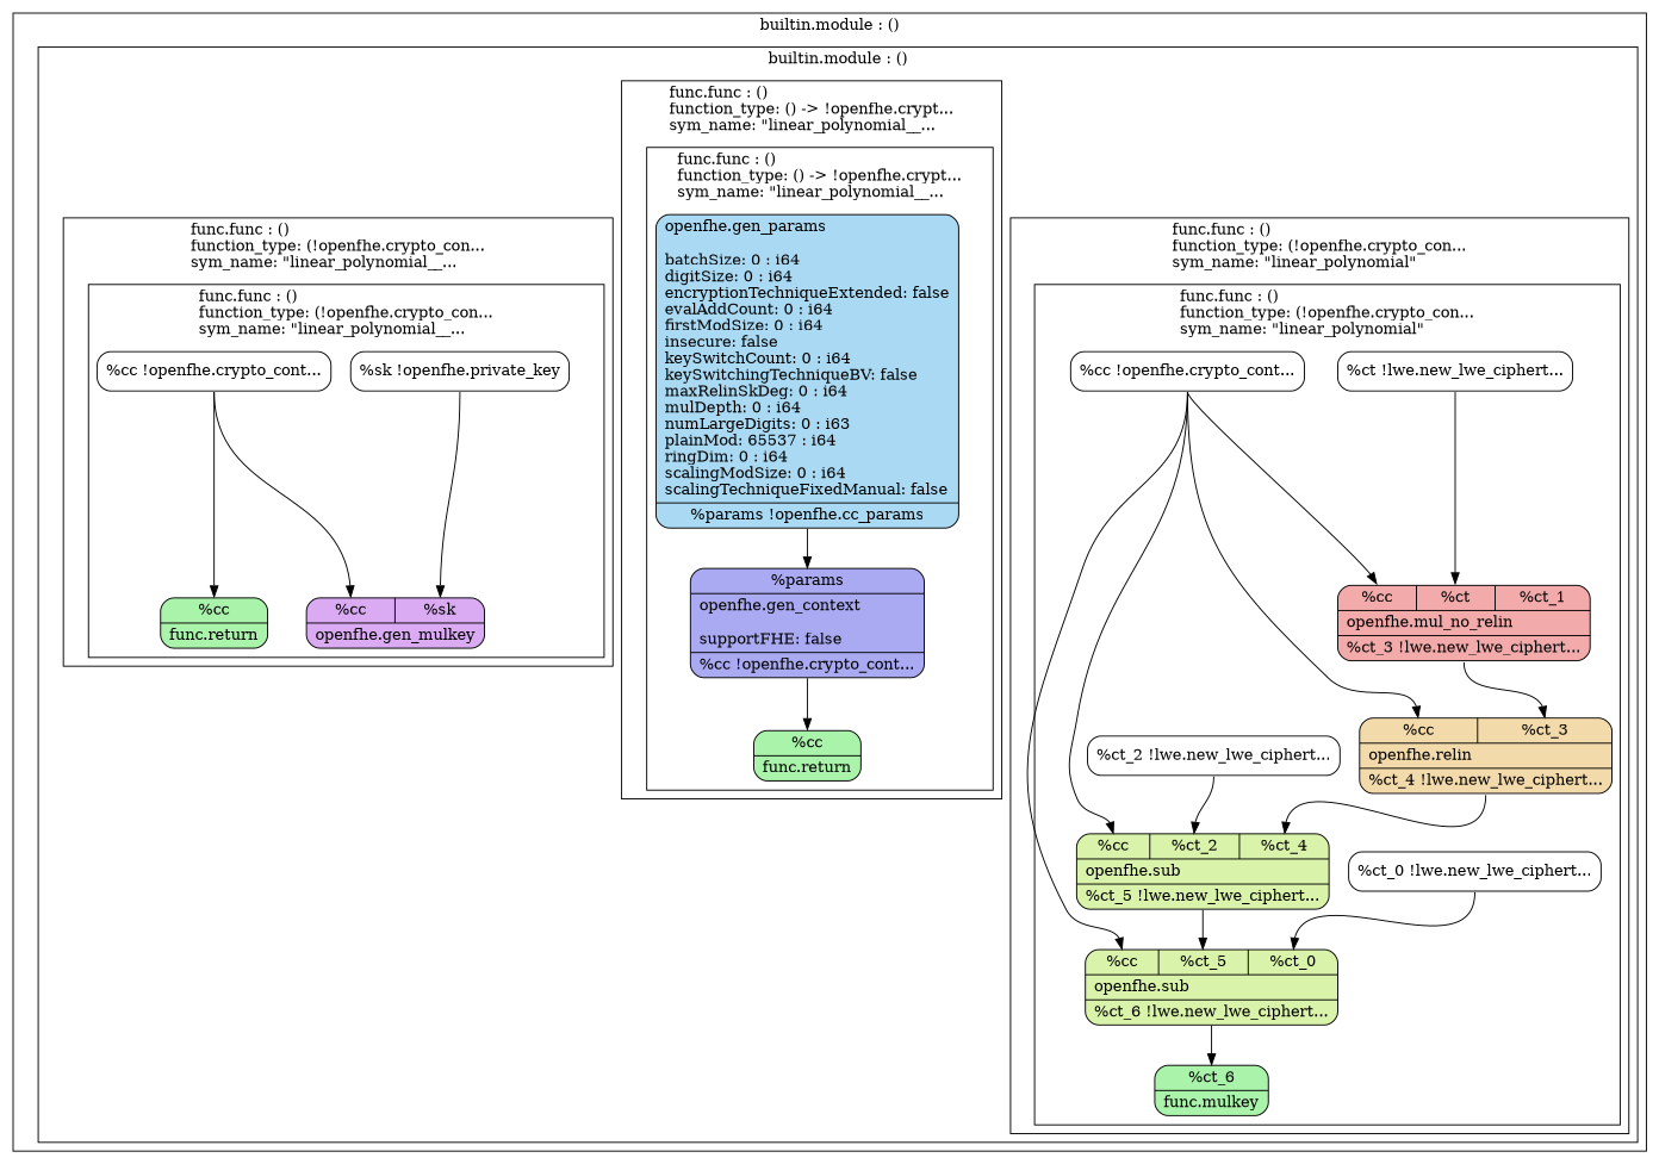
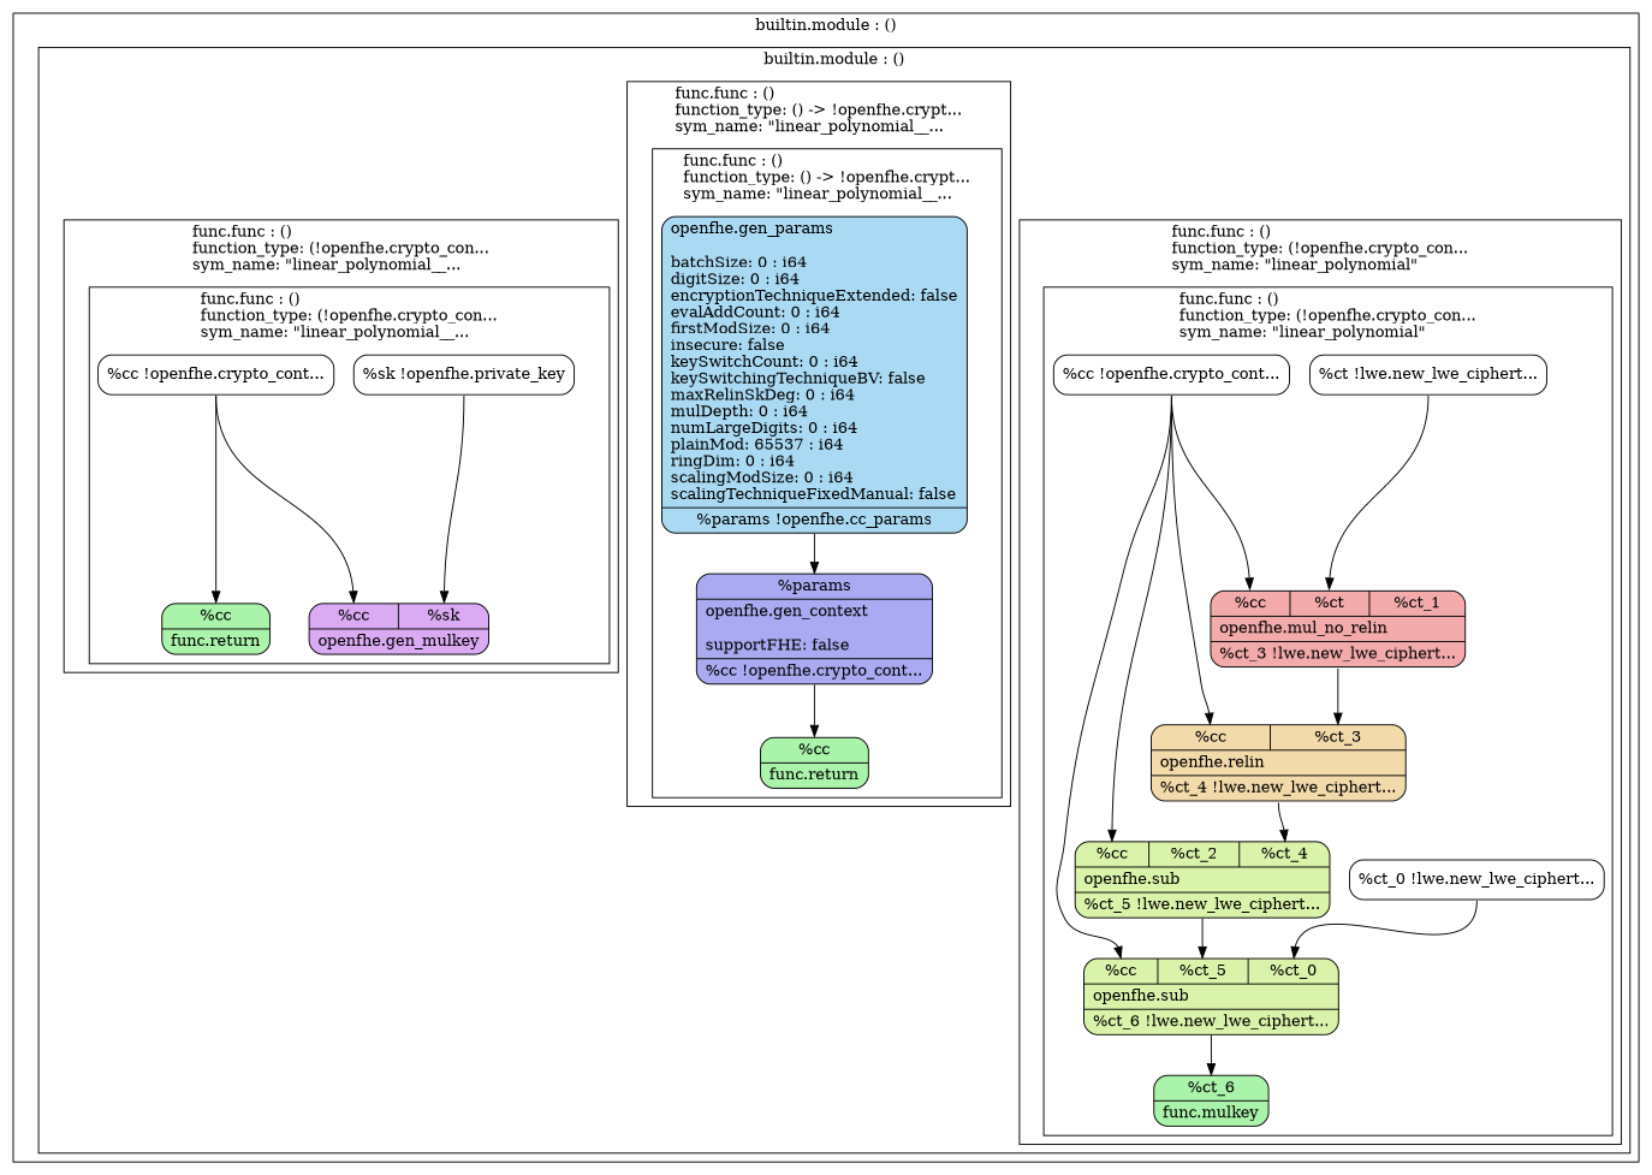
  digraph {
    compound=true
    node [shape=Mrecord]
    edge [headport="arg_cc:n" style=solid tailport="res_cc:s"]
    n1 [label=" " shape=plain]
    n2 [label="<res_cc> %cc !openfhe.crypto_cont..."]
    n3 [label="<res_ct> %ct !lwe.new_lwe_ciphert..."]
    n4 [label="<res_ct_0> %ct_0 !lwe.new_lwe_ciphert..."]
-   n5 [label="<res_ct_2> %ct_2 !lwe.new_lwe_ciphert..."]
    n6 [fillcolor="0.000000 0.3 0.95" label="{{<arg_cc> %cc|<arg_ct> %ct|<arg_ct_1> %ct_1}|openfhe.mul_no_relin\l|{<res_ct_3> %ct_3 !lwe.new_lwe_ciphert...}}" style=filled]
    n7 [fillcolor="0.111111 0.3 0.95" label="{{<arg_cc> %cc|<arg_ct_3> %ct_3}|openfhe.relin\l|{<res_ct_4> %ct_4 !lwe.new_lwe_ciphert...}}" style=filled]
    n8 [fillcolor="0.222222 0.3 0.95" label="{{<arg_cc> %cc|<arg_ct_2> %ct_2|<arg_ct_4> %ct_4}|openfhe.sub\l|{<res_ct_5> %ct_5 !lwe.new_lwe_ciphert...}}" style=filled]
    n9 [fillcolor="0.222222 0.3 0.95" label="{{<arg_cc> %cc|<arg_ct_5> %ct_5|<arg_ct_0> %ct_0}|openfhe.sub\l|{<res_ct_6> %ct_6 !lwe.new_lwe_ciphert...}}" style=filled]
    n10 [fillcolor="0.333333 0.3 0.95" label="{{<arg_ct_6> %ct_6}|func.mulkey\l}" style=filled]
    n11 [label=" " shape=plain]
    n12 [label=" " shape=plain]
-   n13 [fillcolor="0.555556 0.3 0.95" label="{openfhe.gen_params\l\lbatchSize: 0 : i64\ldigitSize: 0 : i64\lencryptionTechniqueExtended: false\levalAddCount: 0 : i64\lfirstModSize: 0 : i64\linsecure: false\lkeySwitchCount: 0 : i64\lkeySwitchingTechniqueBV: false\lmaxRelinSkDeg: 0 : i64\lmulDepth: 0 : i64\lnumLargeDigits: 0 : i63\lplainMod: 65537 : i64\lringDim: 0 : i64\lscalingModSize: 0 : i64\lscalingTechniqueFixedManual: false\l|{<res_params> %params !openfhe.cc_params}}" style=filled]
+   n13 [fillcolor="0.555556 0.3 0.95" label="{openfhe.gen_params\l\lbatchSize: 0 : i64\ldigitSize: 0 : i64\lencryptionTechniqueExtended: false\levalAddCount: 0 : i64\lfirstModSize: 0 : i64\linsecure: false\lkeySwitchCount: 0 : i64\lkeySwitchingTechniqueBV: false\lmaxRelinSkDeg: 0 : i64\lmulDepth: 0 : i64\lnumLargeDigits: 0 : i64\lplainMod: 65537 : i64\lringDim: 0 : i64\lscalingModSize: 0 : i64\lscalingTechniqueFixedManual: false\l|{<res_params> %params !openfhe.cc_params}}" style=filled]
    n14 [fillcolor="0.666667 0.3 0.95" label="{{<arg_params> %params}|openfhe.gen_context\l\lsupportFHE: false\l|{<res_cc> %cc !openfhe.crypto_cont...}}" style=filled]
    n15 [fillcolor="0.333333 0.3 0.95" label="{{<arg_cc> %cc}|func.return\l}" style=filled]
    n16 [label=" " shape=plain]
    n17 [label=" " shape=plain]
    n18 [label="<res_cc> %cc !openfhe.crypto_cont..."]
    n19 [label="<res_sk> %sk !openfhe.private_key"]
    n20 [fillcolor="0.777778 0.3 0.95" label="{{<arg_cc> %cc|<arg_sk> %sk}|openfhe.gen_mulkey\l}" style=filled]
    n21 [fillcolor="0.333333 0.3 0.95" label="{{<arg_cc> %cc}|func.return\l}" style=filled]
    n22 [label=" " shape=plain]
    n23 [label=" " shape=plain]
    n24 [label=" " shape=plain]
    subgraph cluster_1 {
      label="builtin.module : ()\l"
      n24
      subgraph cluster_2 {
        label="builtin.module : ()\l"
        n23
        subgraph cluster_3 {
          label="func.func : ()\lfunction_type: (!openfhe.crypto_con...\lsym_name: \"linear_polynomial\"\l"
          n11
          subgraph cluster_4 {
            label="func.func : ()\lfunction_type: (!openfhe.crypto_con...\lsym_name: \"linear_polynomial\"\l"
            n1
            n2
            n3
            n4
-           n5
            n6
            n7
            n8
            n9
            n10
          }
        }
        subgraph cluster_5 {
          label="func.func : ()\lfunction_type: () -\> !openfhe.crypt...\lsym_name: \"linear_polynomial__...\l"
          n16
          subgraph cluster_6 {
            label="func.func : ()\lfunction_type: () -\> !openfhe.crypt...\lsym_name: \"linear_polynomial__...\l"
            n12
            n13
            n14
            n15
          }
        }
        subgraph cluster_7 {
          label="func.func : ()\lfunction_type: (!openfhe.crypto_con...\lsym_name: \"linear_polynomial__...\l"
          n22
          subgraph cluster_8 {
            label="func.func : ()\lfunction_type: (!openfhe.crypto_con...\lsym_name: \"linear_polynomial__...\l"
            n17
            n18
            n19
            n20
            n21
          }
        }
      }
    }
    n2 -> n6
    n2 -> n7
    n2 -> n8
    n2 -> n9
    n3 -> n6 [headport="arg_ct:n" tailport="res_ct:s"]
    n4 -> n9 [headport="arg_ct_0:n" tailport="res_ct_0:s"]
-   n5 -> n8 [headport="arg_ct_2:n" tailport="res_ct_2:s"]
    n6 -> n7 [headport="arg_ct_3:n" tailport="res_ct_3:s"]
    n7 -> n8 [headport="arg_ct_4:n" tailport="res_ct_4:s"]
    n8 -> n9 [headport="arg_ct_5:n" tailport="res_ct_5:s"]
    n9 -> n10 [headport="arg_ct_6:n" tailport="res_ct_6:s"]
    n13 -> n14 [headport="arg_params:n" tailport="res_params:s"]
    n14 -> n15
    n18 -> n20
    n18 -> n21
    n19 -> n20 [headport="arg_sk:n" tailport="res_sk:s"]
  }
